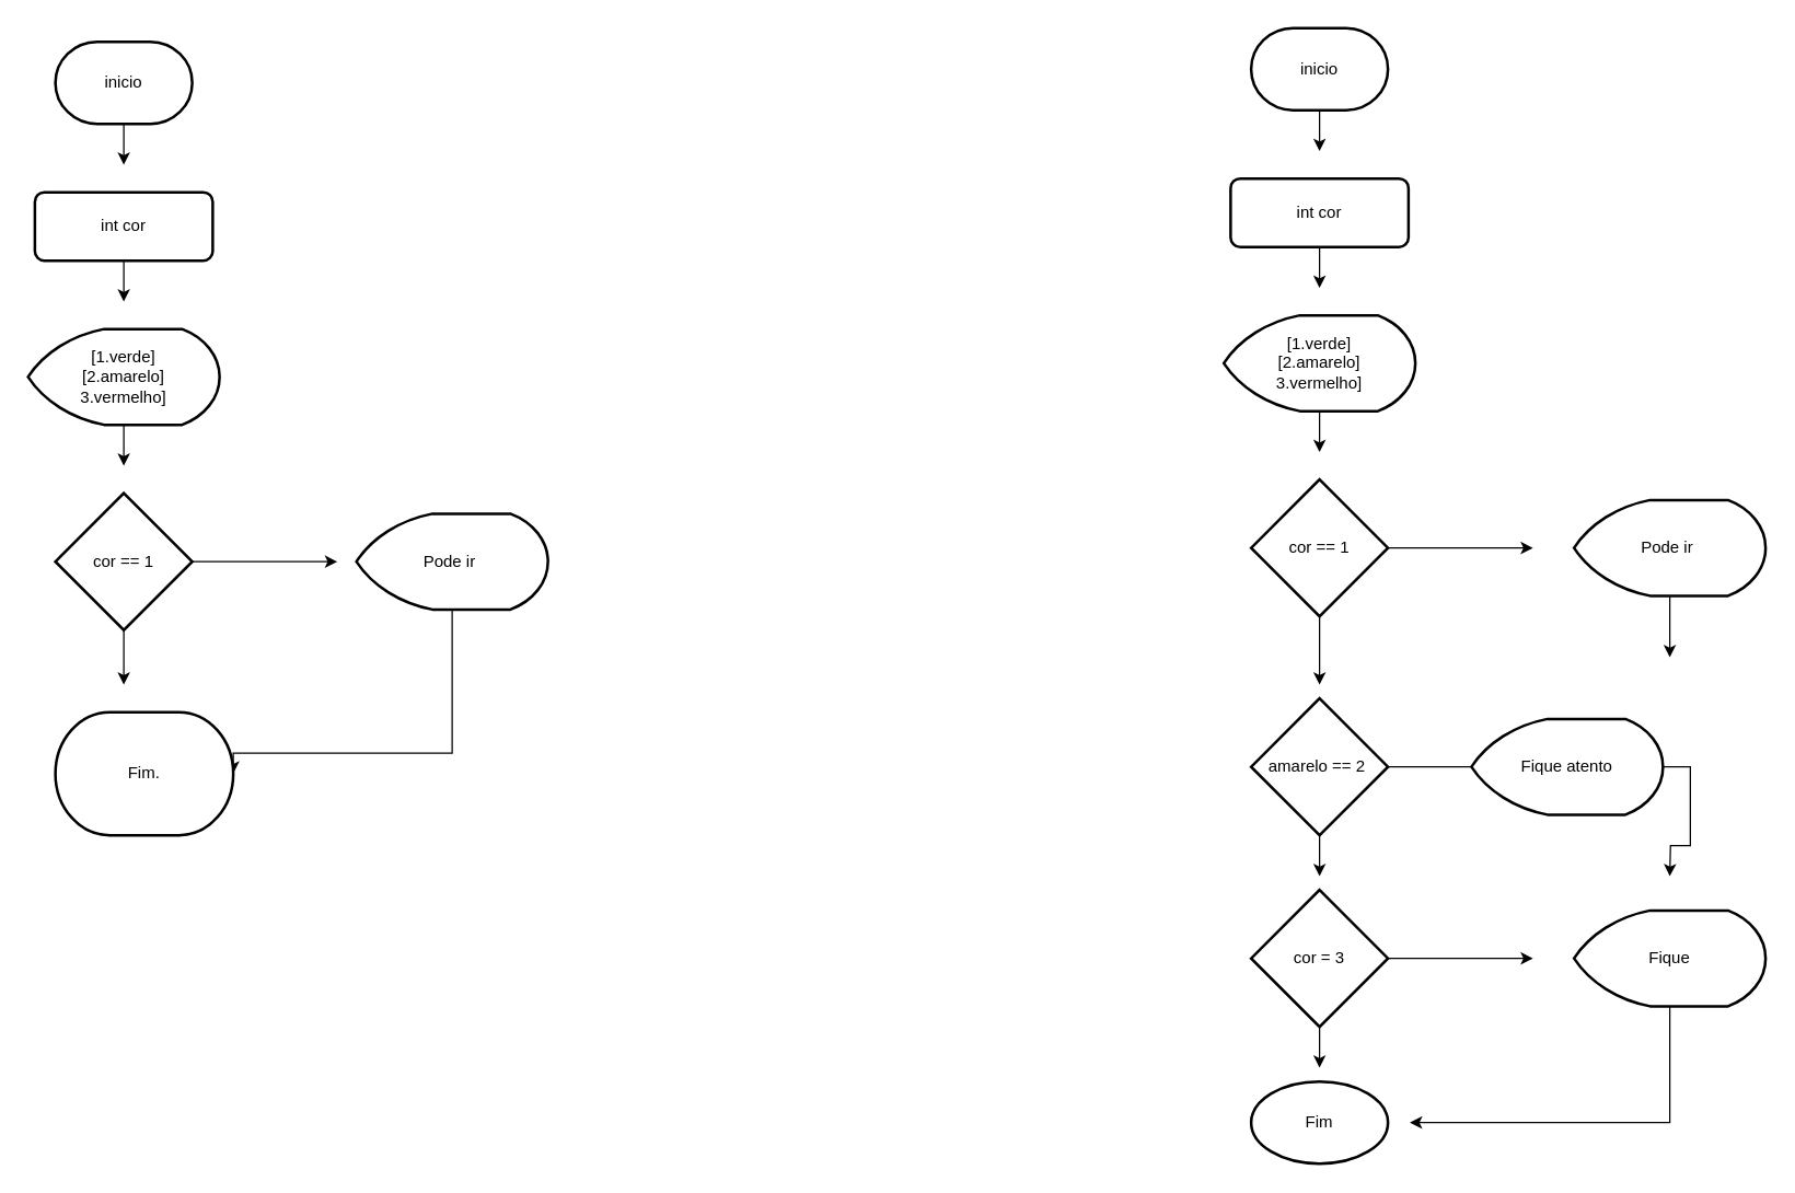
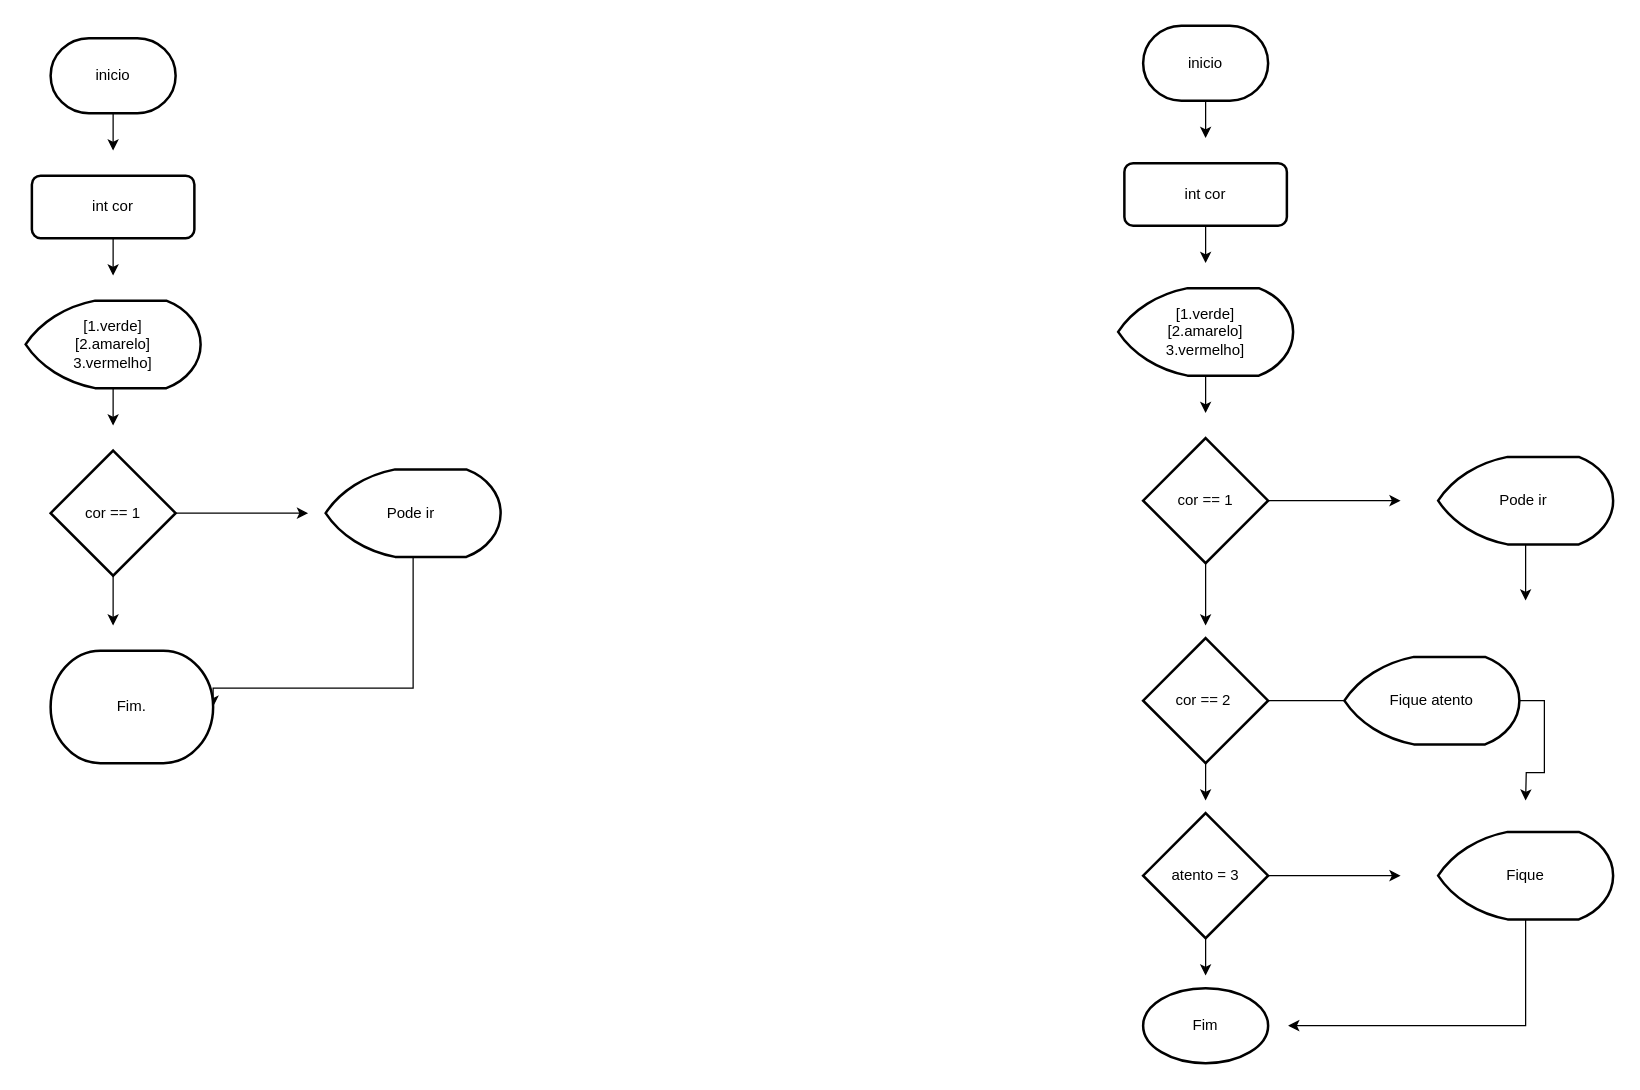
  <mxCell id="0" />
  <mxCell id="1" parent="0" />
  <mxCell id="2" style="edgeStyle=orthogonalEdgeStyle;rounded=0;orthogonalLoop=1;jettySize=auto;html=1;" edge="1" parent="1" source="3"><mxGeometry relative="1" as="geometry"><mxPoint x="964" y="110" as="targetPoint" /></mxGeometry></mxCell>
  <mxCell id="3" value="inicio" style="strokeWidth=2;html=1;shape=mxgraph.flowchart.terminator;whiteSpace=wrap;" vertex="1" parent="1"><mxGeometry x="914" y="20" width="100" height="60" as="geometry" /></mxCell>
  <mxCell id="4" style="edgeStyle=orthogonalEdgeStyle;rounded=0;orthogonalLoop=1;jettySize=auto;html=1;" edge="1" parent="1" source="5"><mxGeometry relative="1" as="geometry"><mxPoint x="964" y="210" as="targetPoint" /></mxGeometry></mxCell>
  <mxCell id="5" value="int cor" style="rounded=1;whiteSpace=wrap;html=1;absoluteArcSize=1;arcSize=14;strokeWidth=2;" vertex="1" parent="1"><mxGeometry x="899" y="130" width="130" height="50" as="geometry" /></mxCell>
  <mxCell id="6" style="edgeStyle=orthogonalEdgeStyle;rounded=0;orthogonalLoop=1;jettySize=auto;html=1;" edge="1" parent="1" source="7"><mxGeometry relative="1" as="geometry"><mxPoint x="964" y="330" as="targetPoint" /></mxGeometry></mxCell>
  <mxCell id="7" value="[1.verde]&lt;br&gt;[2.amarelo]&lt;br&gt;3.vermelho]" style="strokeWidth=2;html=1;shape=mxgraph.flowchart.display;whiteSpace=wrap;" vertex="1" parent="1"><mxGeometry x="894" y="230" width="140" height="70" as="geometry" /></mxCell>
  <mxCell id="8" style="edgeStyle=orthogonalEdgeStyle;rounded=0;orthogonalLoop=1;jettySize=auto;html=1;" edge="1" parent="1" source="10"><mxGeometry relative="1" as="geometry"><mxPoint x="964" y="500" as="targetPoint" /></mxGeometry></mxCell>
  <mxCell id="9" style="edgeStyle=orthogonalEdgeStyle;rounded=0;orthogonalLoop=1;jettySize=auto;html=1;" edge="1" parent="1" source="10"><mxGeometry relative="1" as="geometry"><mxPoint x="1120" y="400" as="targetPoint" /></mxGeometry></mxCell>
  <mxCell id="10" value="cor == 1" style="strokeWidth=2;html=1;shape=mxgraph.flowchart.decision;whiteSpace=wrap;" vertex="1" parent="1"><mxGeometry x="914" y="350" width="100" height="100" as="geometry" /></mxCell>
  <mxCell id="11" style="edgeStyle=orthogonalEdgeStyle;rounded=0;orthogonalLoop=1;jettySize=auto;html=1;" edge="1" parent="1" source="13"><mxGeometry relative="1" as="geometry"><mxPoint x="964" y="640" as="targetPoint" /></mxGeometry></mxCell>
  <mxCell id="12" style="edgeStyle=orthogonalEdgeStyle;rounded=0;orthogonalLoop=1;jettySize=auto;html=1;" edge="1" parent="1" source="13"><mxGeometry relative="1" as="geometry"><mxPoint x="1110" y="560" as="targetPoint" /></mxGeometry></mxCell>
- <mxCell id="13" value="amarelo == 2&amp;nbsp;" style="strokeWidth=2;html=1;shape=mxgraph.flowchart.decision;whiteSpace=wrap;" vertex="1" parent="1"><mxGeometry x="914" y="510" width="100" height="100" as="geometry" /></mxCell>
+ <mxCell id="13" value="cor == 2&amp;nbsp;" style="strokeWidth=2;html=1;shape=mxgraph.flowchart.decision;whiteSpace=wrap;" vertex="1" parent="1"><mxGeometry x="914" y="510" width="100" height="100" as="geometry" /></mxCell>
  <mxCell id="14" style="edgeStyle=orthogonalEdgeStyle;rounded=0;orthogonalLoop=1;jettySize=auto;html=1;" edge="1" parent="1" source="16"><mxGeometry relative="1" as="geometry"><mxPoint x="1120" y="700" as="targetPoint" /></mxGeometry></mxCell>
  <mxCell id="15" style="edgeStyle=orthogonalEdgeStyle;rounded=0;orthogonalLoop=1;jettySize=auto;html=1;" edge="1" parent="1" source="16"><mxGeometry relative="1" as="geometry"><mxPoint x="964" y="780" as="targetPoint" /></mxGeometry></mxCell>
- <mxCell id="16" value="cor = 3" style="strokeWidth=2;html=1;shape=mxgraph.flowchart.decision;whiteSpace=wrap;" vertex="1" parent="1"><mxGeometry x="914" y="650" width="100" height="100" as="geometry" /></mxCell>
+ <mxCell id="16" value="atento = 3" style="strokeWidth=2;html=1;shape=mxgraph.flowchart.decision;whiteSpace=wrap;" vertex="1" parent="1"><mxGeometry x="914" y="650" width="100" height="100" as="geometry" /></mxCell>
  <mxCell id="17" value="Fim" style="strokeWidth=2;html=1;shape=mxgraph.flowchart.start_1;whiteSpace=wrap;" vertex="1" parent="1"><mxGeometry x="914" y="790" width="100" height="60" as="geometry" /></mxCell>
  <mxCell id="18" style="edgeStyle=orthogonalEdgeStyle;rounded=0;orthogonalLoop=1;jettySize=auto;html=1;" edge="1" parent="1" source="19"><mxGeometry relative="1" as="geometry"><mxPoint x="1220" y="480" as="targetPoint" /></mxGeometry></mxCell>
  <mxCell id="19" value="Pode ir&amp;nbsp;" style="strokeWidth=2;html=1;shape=mxgraph.flowchart.display;whiteSpace=wrap;" vertex="1" parent="1"><mxGeometry x="1150" y="365" width="140" height="70" as="geometry" /></mxCell>
  <mxCell id="20" style="edgeStyle=orthogonalEdgeStyle;rounded=0;orthogonalLoop=1;jettySize=auto;html=1;" edge="1" parent="1" source="21"><mxGeometry relative="1" as="geometry"><mxPoint x="1220" y="640" as="targetPoint" /></mxGeometry></mxCell>
  <mxCell id="21" value="Fique atento" style="strokeWidth=2;html=1;shape=mxgraph.flowchart.display;whiteSpace=wrap;" vertex="1" parent="1"><mxGeometry x="1075" y="525" width="140" height="70" as="geometry" /></mxCell>
  <mxCell id="22" style="edgeStyle=orthogonalEdgeStyle;rounded=0;orthogonalLoop=1;jettySize=auto;html=1;" edge="1" parent="1" source="23"><mxGeometry relative="1" as="geometry"><mxPoint x="1030" y="820" as="targetPoint" /><Array as="points"><mxPoint x="1220" y="820" /><mxPoint x="1220" y="820" /></Array></mxGeometry></mxCell>
  <mxCell id="23" value="Fique" style="strokeWidth=2;html=1;shape=mxgraph.flowchart.display;whiteSpace=wrap;" vertex="1" parent="1"><mxGeometry x="1150" y="665" width="140" height="70" as="geometry" /></mxCell>
  <mxCell id="24" style="edgeStyle=orthogonalEdgeStyle;rounded=0;orthogonalLoop=1;jettySize=auto;html=1;" edge="1" parent="1" source="25"><mxGeometry relative="1" as="geometry"><mxPoint x="90" y="120" as="targetPoint" /></mxGeometry></mxCell>
  <mxCell id="25" value="inicio" style="strokeWidth=2;html=1;shape=mxgraph.flowchart.terminator;whiteSpace=wrap;" vertex="1" parent="1"><mxGeometry x="40" y="30" width="100" height="60" as="geometry" /></mxCell>
  <mxCell id="26" style="edgeStyle=orthogonalEdgeStyle;rounded=0;orthogonalLoop=1;jettySize=auto;html=1;" edge="1" parent="1" source="27"><mxGeometry relative="1" as="geometry"><mxPoint x="90" y="220" as="targetPoint" /></mxGeometry></mxCell>
  <mxCell id="27" value="int cor" style="rounded=1;whiteSpace=wrap;html=1;absoluteArcSize=1;arcSize=14;strokeWidth=2;" vertex="1" parent="1"><mxGeometry x="25" y="140" width="130" height="50" as="geometry" /></mxCell>
  <mxCell id="28" style="edgeStyle=orthogonalEdgeStyle;rounded=0;orthogonalLoop=1;jettySize=auto;html=1;" edge="1" parent="1" source="29"><mxGeometry relative="1" as="geometry"><mxPoint x="90" y="340" as="targetPoint" /></mxGeometry></mxCell>
  <mxCell id="29" value="[1.verde]&lt;br&gt;[2.amarelo]&lt;br&gt;3.vermelho]" style="strokeWidth=2;html=1;shape=mxgraph.flowchart.display;whiteSpace=wrap;" vertex="1" parent="1"><mxGeometry x="20" y="240" width="140" height="70" as="geometry" /></mxCell>
  <mxCell id="30" style="edgeStyle=orthogonalEdgeStyle;rounded=0;orthogonalLoop=1;jettySize=auto;html=1;" edge="1" parent="1" source="32"><mxGeometry relative="1" as="geometry"><mxPoint x="90" y="500" as="targetPoint" /></mxGeometry></mxCell>
  <mxCell id="31" style="edgeStyle=orthogonalEdgeStyle;rounded=0;orthogonalLoop=1;jettySize=auto;html=1;" edge="1" parent="1" source="32"><mxGeometry relative="1" as="geometry"><mxPoint x="246" y="410" as="targetPoint" /></mxGeometry></mxCell>
  <mxCell id="32" value="cor == 1" style="strokeWidth=2;html=1;shape=mxgraph.flowchart.decision;whiteSpace=wrap;" vertex="1" parent="1"><mxGeometry x="40" y="360" width="100" height="100" as="geometry" /></mxCell>
  <mxCell id="33" style="edgeStyle=orthogonalEdgeStyle;rounded=0;orthogonalLoop=1;jettySize=auto;html=1;entryX=1;entryY=0.5;entryDx=0;entryDy=0;entryPerimeter=0;" edge="1" parent="1" target="35"><mxGeometry relative="1" as="geometry"><mxPoint x="330" y="560" as="targetPoint" /><mxPoint x="330" y="445" as="sourcePoint" /><Array as="points"><mxPoint x="330" y="550" /></Array></mxGeometry></mxCell>
  <mxCell id="34" value="Pode ir&amp;nbsp;" style="strokeWidth=2;html=1;shape=mxgraph.flowchart.display;whiteSpace=wrap;" vertex="1" parent="1"><mxGeometry x="260" y="375" width="140" height="70" as="geometry" /></mxCell>
  <mxCell id="35" value="Fim." style="strokeWidth=2;html=1;shape=mxgraph.flowchart.terminator;whiteSpace=wrap;" vertex="1" parent="1"><mxGeometry x="40" y="520" width="130" height="90" as="geometry" /></mxCell>
